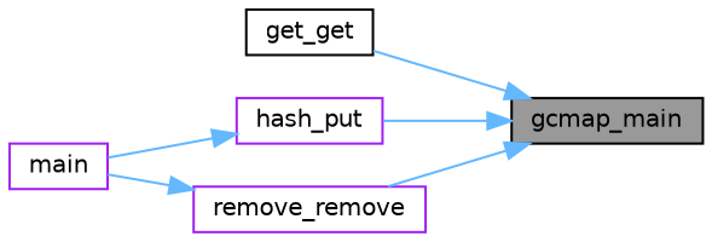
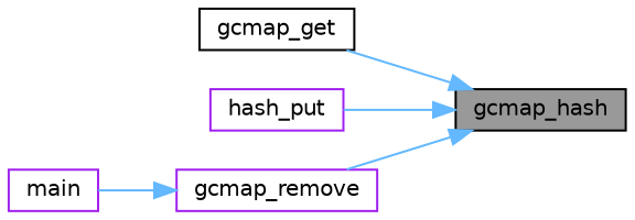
  digraph {
    rankdir=RL
    node [color=purple fillcolor=white fontname=Helvetica fontsize=10 shape=box style=filled]
    edge [color=steelblue1 dir=back fontname=Helvetica fontsize=10 labelfontname=Helvetica labelfontsize=10 style=solid]
-   n1 [color=black fillcolor=grey60 fontcolor=black height=0.2 label=gcmap_main width=0.4]
-   n2 [color=black height=0.2 label=get_get width=0.4]
+   n1 [color=black fillcolor=grey60 fontcolor=black height=0.2 label=gcmap_hash width=0.4]
+   n2 [color=black height=0.2 label=gcmap_get width=0.4]
    n3 [height=0.2 label=hash_put width=0.4]
-   n4 [height=0.2 label=remove_remove width=0.4]
+   n4 [height=0.2 label=gcmap_remove width=0.4]
    n5 [height=0.2 label=main width=0.4]
    n1 -> n2
    n1 -> n3
    n1 -> n4
-   n3 -> n5
    n4 -> n5
  }
